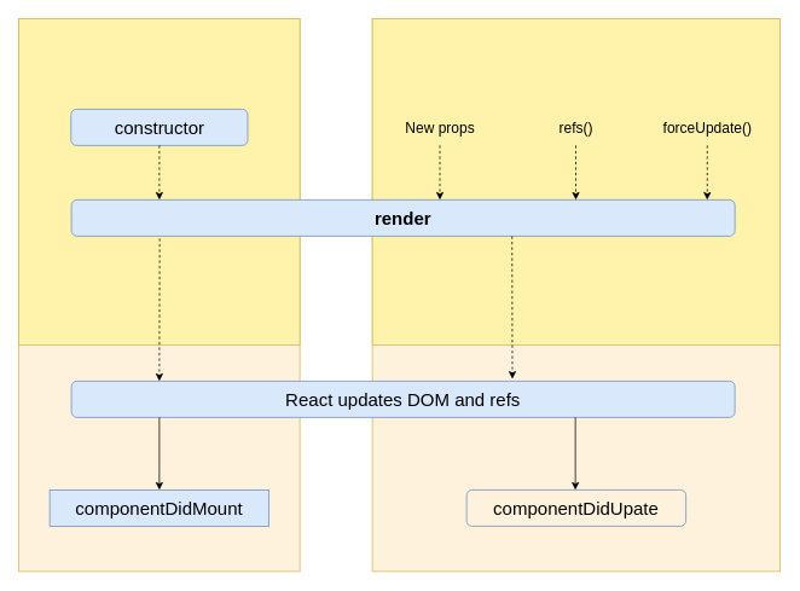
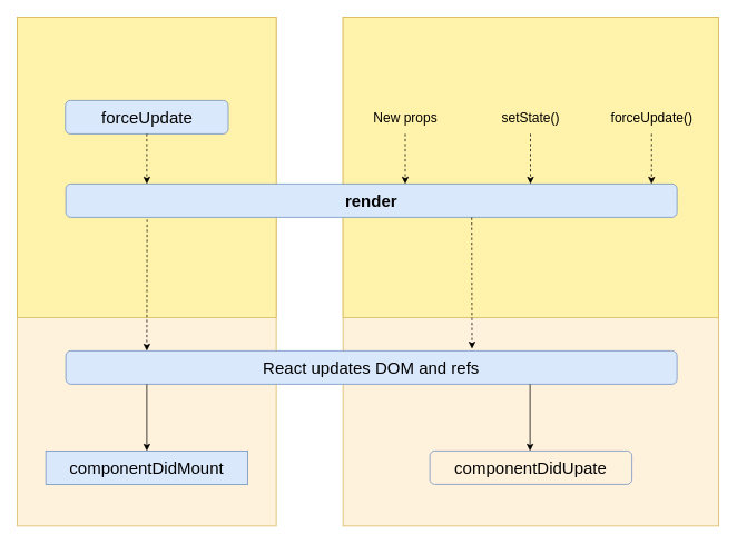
  <mxCell id="0" />
  <mxCell id="1" parent="0" />
  <mxCell id="2" value="" style="rounded=0;whiteSpace=wrap;html=1;fillColor=#FFF2dd;strokeColor=#d6b656;" parent="1" vertex="1"><mxGeometry x="410" y="20" width="450" height="610" as="geometry" /></mxCell>
  <mxCell id="3" value="" style="rounded=0;whiteSpace=wrap;html=1;fillColor=#FFF2aa;strokeColor=#d6b656;" parent="1" vertex="1"><mxGeometry x="410" y="20" width="450" height="360" as="geometry" /></mxCell>
  <mxCell id="4" value="" style="rounded=0;whiteSpace=wrap;html=1;fillColor=#FFF2dd;strokeColor=#d6b656;" parent="1" vertex="1"><mxGeometry x="20" y="20" width="310" height="610" as="geometry" /></mxCell>
  <mxCell id="5" value="" style="rounded=0;whiteSpace=wrap;html=1;fillColor=#FFF2aa;strokeColor=#d6b656;" parent="1" vertex="1"><mxGeometry x="20" y="20" width="310" height="360" as="geometry" /></mxCell>
- <mxCell id="6" value="&lt;font style=&quot;font-size: 20px&quot;&gt;constructor&lt;/font&gt;" style="rounded=1;whiteSpace=wrap;html=1;fillColor=#dae8fc;strokeColor=#6c8ebf;" parent="1" vertex="1"><mxGeometry x="77.5" y="120" width="195" height="40" as="geometry" /></mxCell>
+ <mxCell id="6" value="&lt;font style=&quot;font-size: 20px&quot;&gt;forceUpdate&lt;/font&gt;" style="rounded=1;whiteSpace=wrap;html=1;fillColor=#dae8fc;strokeColor=#6c8ebf;" parent="1" vertex="1"><mxGeometry x="77.5" y="120" width="195" height="40" as="geometry" /></mxCell>
  <mxCell id="7" value="&lt;font style=&quot;font-size: 20px&quot;&gt;&lt;b&gt;render&lt;/b&gt;&lt;/font&gt;" style="rounded=1;whiteSpace=wrap;html=1;fillColor=#dae8fc;strokeColor=#6c8ebf;" parent="1" vertex="1"><mxGeometry x="78" y="220" width="732" height="40" as="geometry" /></mxCell>
  <mxCell id="8" value="&lt;font style=&quot;font-size: 20px&quot;&gt;React updates DOM and refs&lt;/font&gt;" style="rounded=1;whiteSpace=wrap;html=1;fillColor=#dae8fc;strokeColor=#6c8ebf;" parent="1" vertex="1"><mxGeometry x="78" y="420" width="732" height="40" as="geometry" /></mxCell>
  <mxCell id="9" value="" style="endArrow=classic;html=1;dashed=1;" parent="1" edge="1"><mxGeometry width="50" height="50" relative="1" as="geometry"><mxPoint x="175" y="160" as="sourcePoint" /><mxPoint x="175" y="220" as="targetPoint" /></mxGeometry></mxCell>
  <mxCell id="10" value="&lt;font style=&quot;font-size: 20px&quot;&gt;componentDidMount&lt;/font&gt;" style="whiteSpace=wrap;html=1;fillColor=#dae8fc;strokeColor=#6c8ebf;rounded=0;" parent="1" vertex="1"><mxGeometry x="54" y="540" width="242" height="40" as="geometry" /></mxCell>
  <mxCell id="11" value="" style="endArrow=classic;html=1;dashed=1;endSize=6;strokeWidth=1;anchorPointDirection=0;exitX=0.133;exitY=1.068;exitDx=0;exitDy=0;exitPerimeter=0;" parent="1" source="7" edge="1"><mxGeometry width="50" height="50" relative="1" as="geometry"><mxPoint x="175" y="270" as="sourcePoint" /><mxPoint x="175" y="420" as="targetPoint" /></mxGeometry></mxCell>
  <mxCell id="12" value="" style="endArrow=classic;html=1;strokeWidth=1;entryX=0.5;entryY=0;entryDx=0;entryDy=0;" parent="1" target="10" edge="1"><mxGeometry width="50" height="50" relative="1" as="geometry"><mxPoint x="175" y="460" as="sourcePoint" /><mxPoint x="170" y="550" as="targetPoint" /></mxGeometry></mxCell>
  <mxCell id="13" value="" style="endArrow=classic;html=1;dashed=1;endSize=6;strokeWidth=1;anchorPointDirection=0;exitX=0.163;exitY=1.068;exitDx=0;exitDy=0;exitPerimeter=0;" parent="1" edge="1"><mxGeometry width="50" height="50" relative="1" as="geometry"><mxPoint x="564.159" y="260.22" as="sourcePoint" /><mxPoint x="564.5" y="417.5" as="targetPoint" /></mxGeometry></mxCell>
  <mxCell id="14" value="" style="endArrow=classic;html=1;dashed=1;" parent="1" edge="1"><mxGeometry width="50" height="50" relative="1" as="geometry"><mxPoint x="484.5" y="160" as="sourcePoint" /><mxPoint x="484.5" y="220" as="targetPoint" /></mxGeometry></mxCell>
  <mxCell id="15" value="&lt;font style=&quot;font-size: 16px&quot;&gt;New props&lt;/font&gt;" style="text;html=1;strokeColor=none;fillColor=none;align=center;verticalAlign=middle;whiteSpace=wrap;rounded=0;" parent="1" vertex="1"><mxGeometry x="440" y="130" width="90" height="20" as="geometry" /></mxCell>
  <mxCell id="16" value="" style="endArrow=classic;html=1;dashed=1;" parent="1" edge="1"><mxGeometry width="50" height="50" relative="1" as="geometry"><mxPoint x="634.5" y="160" as="sourcePoint" /><mxPoint x="634.5" y="220" as="targetPoint" /></mxGeometry></mxCell>
- <mxCell id="17" value="&lt;font style=&quot;font-size: 16px&quot;&gt;refs()&lt;/font&gt;" style="text;html=1;strokeColor=none;fillColor=none;align=center;verticalAlign=middle;whiteSpace=wrap;rounded=0;" parent="1" vertex="1"><mxGeometry x="590" y="130" width="90" height="20" as="geometry" /></mxCell>
+ <mxCell id="17" value="&lt;font style=&quot;font-size: 16px&quot;&gt;setState()&lt;/font&gt;" style="text;html=1;strokeColor=none;fillColor=none;align=center;verticalAlign=middle;whiteSpace=wrap;rounded=0;" parent="1" vertex="1"><mxGeometry x="590" y="130" width="90" height="20" as="geometry" /></mxCell>
  <mxCell id="18" value="" style="endArrow=classic;html=1;dashed=1;" parent="1" edge="1"><mxGeometry width="50" height="50" relative="1" as="geometry"><mxPoint x="779.5" y="160" as="sourcePoint" /><mxPoint x="779.5" y="220" as="targetPoint" /></mxGeometry></mxCell>
  <mxCell id="19" value="&lt;font style=&quot;font-size: 16px&quot;&gt;forceUpdate()&lt;/font&gt;" style="text;html=1;strokeColor=none;fillColor=none;align=center;verticalAlign=middle;whiteSpace=wrap;rounded=0;" parent="1" vertex="1"><mxGeometry x="735" y="130" width="90" height="20" as="geometry" /></mxCell>
  <mxCell id="20" value="&lt;font style=&quot;font-size: 20px&quot;&gt;componentDidUpate&lt;/font&gt;" style="rounded=1;whiteSpace=wrap;html=1;fillColor=#fff2dd;strokeColor=#6c8ebf;" parent="1" vertex="1"><mxGeometry x="514" y="540" width="242" height="40" as="geometry" /></mxCell>
  <mxCell id="21" value="" style="endArrow=classic;html=1;strokeWidth=1;entryX=0.5;entryY=0;entryDx=0;entryDy=0;" parent="1" edge="1"><mxGeometry width="50" height="50" relative="1" as="geometry"><mxPoint x="634" y="460" as="sourcePoint" /><mxPoint x="634" y="540" as="targetPoint" /></mxGeometry></mxCell>
